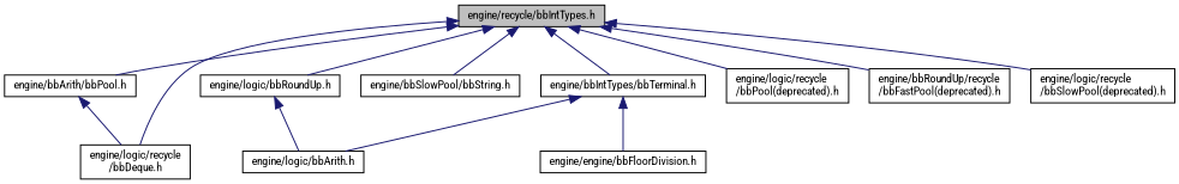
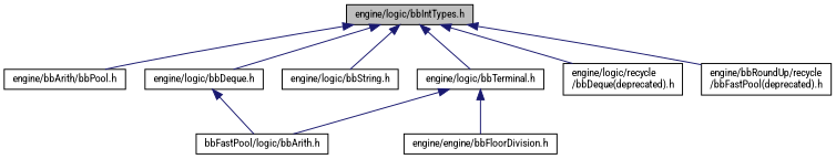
  digraph {
    fontname="Roboto Condensed"
    node [color=black fillcolor=white fontname="Roboto Condensed" fontsize=10 shape=record style=filled]
    edge [color=midnightblue dir=back fontname="Roboto Condensed" fontsize=10 labelfontname=Helvetica labelfontsize=10 style=solid]
-   n1 [fillcolor=grey75 fontcolor=black height=0.2 label="engine/recycle/bbIntTypes.h" width=0.4]
+   n1 [fillcolor=grey75 fontcolor=black height=0.2 label="engine/logic/bbIntTypes.h" width=0.4]
    n2 [height=0.2 label="engine/bbArith/bbPool.h" width=0.4]
-   n3 [height=0.2 label="engine/logic/recycle\l/bbDeque.h" width=0.4]
-   n4 [height=0.2 label="engine/logic/bbRoundUp.h" width=0.4]
-   n5 [height=0.2 label="engine/bbSlowPool/bbString.h" width=0.4]
-   n6 [height=0.2 label="engine/bbIntTypes/bbTerminal.h" width=0.4]
-   n7 [height=0.2 label="engine/logic/recycle\l/bbPool(deprecated).h" width=0.4]
+   n4 [height=0.2 label="engine/logic/bbDeque.h" width=0.4]
+   n5 [height=0.2 label="engine/logic/bbString.h" width=0.4]
+   n6 [height=0.2 label="engine/logic/bbTerminal.h" width=0.4]
+   n7 [height=0.2 label="engine/logic/recycle\l/bbDeque(deprecated).h" width=0.4]
    n8 [height=0.2 label="engine/bbRoundUp/recycle\l/bbFastPool(deprecated).h" width=0.4]
-   n9 [height=0.2 label="engine/logic/recycle\l/bbSlowPool(deprecated).h" width=0.4]
-   n10 [height=0.2 label="engine/logic/bbArith.h" width=0.4]
+   n10 [height=0.2 label="bbFastPool/logic/bbArith.h" width=0.4]
    n11 [height=0.2 label="engine/engine/bbFloorDivision.h" width=0.4]
    n1 -> n2
-   n1 -> n3
    n1 -> n4
    n1 -> n5
    n1 -> n6
    n1 -> n7
    n1 -> n8
-   n1 -> n9
-   n2 -> n3
    n4 -> n10
    n6 -> n10
    n6 -> n11
  }
